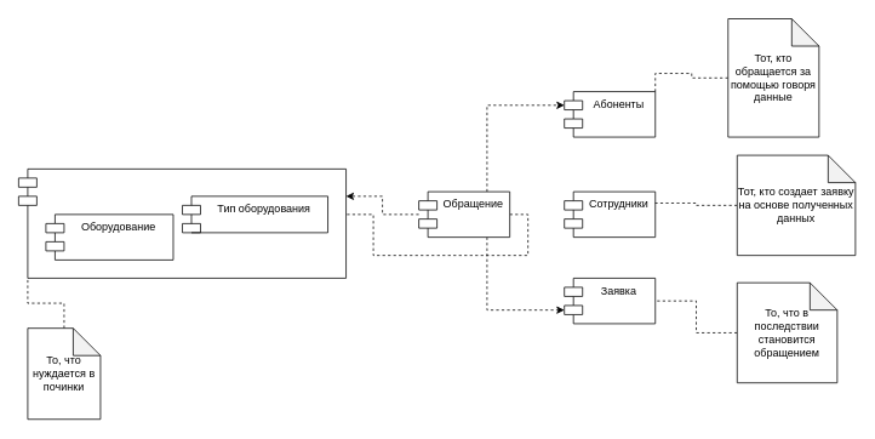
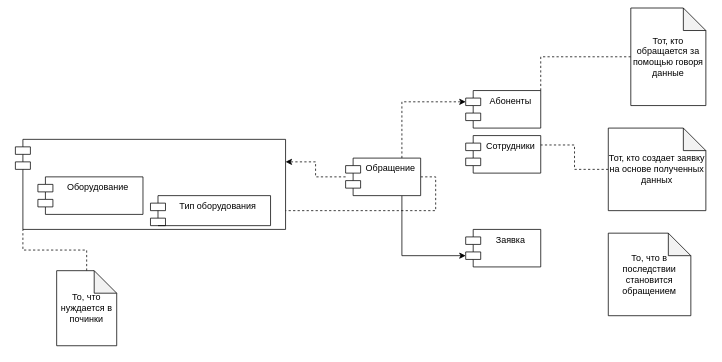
  <mxCell id="0" />
  <mxCell id="1" parent="0" />
  <mxCell id="2" style="edgeStyle=orthogonalEdgeStyle;rounded=0;orthogonalLoop=1;jettySize=auto;html=1;entryX=1;entryY=0.25;entryDx=0;entryDy=0;dashed=1;" edge="1" parent="1" source="6" target="11"><mxGeometry relative="1" as="geometry" /></mxCell>
  <mxCell id="3" style="edgeStyle=orthogonalEdgeStyle;rounded=0;orthogonalLoop=1;jettySize=auto;html=1;exitX=1;exitY=0.5;exitDx=0;exitDy=0;dashed=1;" edge="1" parent="1" source="6" target="13"><mxGeometry relative="1" as="geometry" /></mxCell>
  <mxCell id="4" style="edgeStyle=orthogonalEdgeStyle;rounded=0;orthogonalLoop=1;jettySize=auto;html=1;exitX=0.75;exitY=0;exitDx=0;exitDy=0;entryX=0;entryY=0;entryDx=0;entryDy=15;entryPerimeter=0;dashed=1;" edge="1" parent="1" source="6" target="9"><mxGeometry relative="1" as="geometry" /></mxCell>
- <mxCell id="5" style="edgeStyle=orthogonalEdgeStyle;rounded=0;orthogonalLoop=1;jettySize=auto;html=1;exitX=0.75;exitY=1;exitDx=0;exitDy=0;entryX=0;entryY=0;entryDx=0;entryDy=35;entryPerimeter=0;dashed=1;" edge="1" parent="1" source="6" target="7"><mxGeometry relative="1" as="geometry" /></mxCell>
+ <mxCell id="5" style="edgeStyle=orthogonalEdgeStyle;rounded=0;orthogonalLoop=1;jettySize=auto;html=1;exitX=0.75;exitY=1;exitDx=0;exitDy=0;entryX=0;entryY=0;entryDx=0;entryDy=35;entryPerimeter=0;dashed=0;" edge="1" parent="1" source="6" target="7"><mxGeometry relative="1" as="geometry" /></mxCell>
  <mxCell id="6" value="Обращение" style="shape=module;align=left;spacingLeft=20;align=center;verticalAlign=top;" vertex="1" parent="1"><mxGeometry x="460" y="210" width="100" height="50" as="geometry" /></mxCell>
  <mxCell id="7" value="Заявка" style="shape=module;align=left;spacingLeft=20;align=center;verticalAlign=top;" vertex="1" parent="1"><mxGeometry x="620" y="305" width="100" height="50" as="geometry" /></mxCell>
- <mxCell id="8" value="Сотрудники" style="shape=module;align=left;spacingLeft=20;align=center;verticalAlign=top;" vertex="1" parent="1"><mxGeometry x="620" y="210" width="100" height="50" as="geometry" /></mxCell>
- <mxCell id="9" value="Абоненты" style="shape=module;align=left;spacingLeft=20;align=center;verticalAlign=top;" vertex="1" parent="1"><mxGeometry x="620" y="100" width="100" height="50" as="geometry" /></mxCell>
+ <mxCell id="8" value="Сотрудники" style="shape=module;align=left;spacingLeft=20;align=center;verticalAlign=top;" vertex="1" parent="1"><mxGeometry x="620" y="180" width="100" height="50" as="geometry" /></mxCell>
+ <mxCell id="9" value="Абоненты" style="shape=module;align=left;spacingLeft=20;align=center;verticalAlign=top;" vertex="1" parent="1"><mxGeometry x="620" y="120" width="100" height="50" as="geometry" /></mxCell>
  <mxCell id="10" value="" style="group" vertex="1" connectable="0" parent="1"><mxGeometry x="20" y="185" width="360" height="120" as="geometry" /></mxCell>
  <mxCell id="11" value="" style="shape=module;align=left;spacingLeft=20;align=center;verticalAlign=top;" vertex="1" parent="10"><mxGeometry width="360" height="120" as="geometry" /></mxCell>
  <mxCell id="12" value="Оборудование" style="shape=module;align=left;spacingLeft=20;align=center;verticalAlign=top;" vertex="1" parent="10"><mxGeometry x="30" y="50" width="140" height="50" as="geometry" /></mxCell>
- <mxCell id="13" value="Тип оборудования" style="shape=module;align=left;spacingLeft=20;align=center;verticalAlign=top;" vertex="1" parent="10"><mxGeometry x="180" y="30" width="160" height="40" as="geometry" /></mxCell>
+ <mxCell id="13" value="Тип оборудования" style="shape=module;align=left;spacingLeft=20;align=center;verticalAlign=top;" vertex="1" parent="10"><mxGeometry x="180" y="75" width="160" height="40" as="geometry" /></mxCell>
  <mxCell id="14" style="edgeStyle=orthogonalEdgeStyle;rounded=0;orthogonalLoop=1;jettySize=auto;html=1;exitX=0;exitY=0.5;exitDx=0;exitDy=0;exitPerimeter=0;entryX=1;entryY=0.25;entryDx=0;entryDy=0;dashed=1;endArrow=none;endFill=0;" edge="1" parent="1" source="15" target="8"><mxGeometry relative="1" as="geometry" /></mxCell>
  <mxCell id="15" value="Тот, кто создает заявку на основе полученных данных" style="shape=note;whiteSpace=wrap;html=1;backgroundOutline=1;darkOpacity=0.05;" vertex="1" parent="1"><mxGeometry x="810" y="170" width="130" height="110" as="geometry" /></mxCell>
  <mxCell id="16" style="edgeStyle=orthogonalEdgeStyle;rounded=0;orthogonalLoop=1;jettySize=auto;html=1;exitX=0;exitY=0.5;exitDx=0;exitDy=0;exitPerimeter=0;entryX=1;entryY=0;entryDx=0;entryDy=0;dashed=1;endArrow=none;endFill=0;" edge="1" parent="1" source="17" target="9"><mxGeometry relative="1" as="geometry" /></mxCell>
- <mxCell id="17" value="Тот, кто обращается за помощью говоря данные" style="shape=note;whiteSpace=wrap;html=1;backgroundOutline=1;darkOpacity=0.05;" vertex="1" parent="1"><mxGeometry x="800" y="20" width="100" height="130" as="geometry" /></mxCell>
- <mxCell id="18" style="edgeStyle=orthogonalEdgeStyle;rounded=0;orthogonalLoop=1;jettySize=auto;html=1;exitX=0;exitY=0.5;exitDx=0;exitDy=0;exitPerimeter=0;dashed=1;endArrow=none;endFill=0;" edge="1" parent="1" source="19" target="7"><mxGeometry relative="1" as="geometry" /></mxCell>
+ <mxCell id="17" value="Тот, кто обращается за помощью говоря данные" style="shape=note;whiteSpace=wrap;html=1;backgroundOutline=1;darkOpacity=0.05;" vertex="1" parent="1"><mxGeometry x="840" y="10" width="100" height="130" as="geometry" /></mxCell>
  <mxCell id="19" value="То, что в последствии становится обращением" style="shape=note;whiteSpace=wrap;html=1;backgroundOutline=1;darkOpacity=0.05;" vertex="1" parent="1"><mxGeometry x="810" y="310" width="110" height="110" as="geometry" /></mxCell>
  <mxCell id="20" style="edgeStyle=orthogonalEdgeStyle;rounded=0;orthogonalLoop=1;jettySize=auto;html=1;exitX=0.5;exitY=0;exitDx=0;exitDy=0;exitPerimeter=0;entryX=0;entryY=1;entryDx=10;entryDy=0;entryPerimeter=0;dashed=1;endArrow=none;endFill=0;" edge="1" parent="1" source="21" target="11"><mxGeometry relative="1" as="geometry" /></mxCell>
- <mxCell id="21" value="То, что нуждается в починки" style="shape=note;whiteSpace=wrap;html=1;backgroundOutline=1;darkOpacity=0.05;" vertex="1" parent="1"><mxGeometry x="30" y="360" width="80" height="100" as="geometry" /></mxCell>
+ <mxCell id="21" value="То, что нуждается в починки" style="shape=note;whiteSpace=wrap;html=1;backgroundOutline=1;darkOpacity=0.05;" vertex="1" parent="1"><mxGeometry x="75" y="360" width="80" height="100" as="geometry" /></mxCell>
